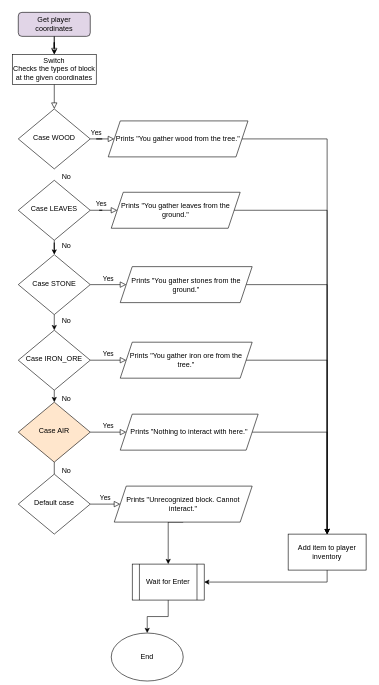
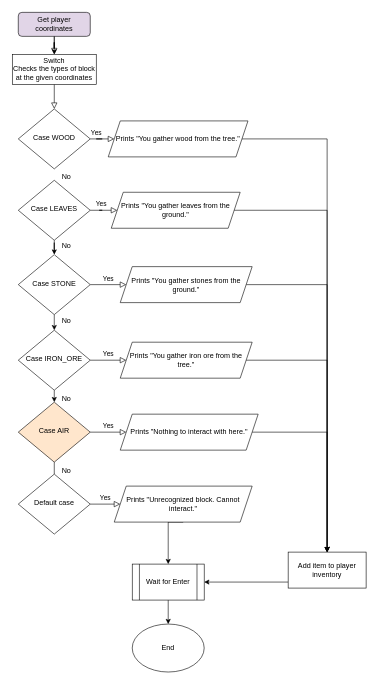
  <mxCell id="0" />
  <mxCell id="1" parent="0" />
  <mxCell id="2" value="" style="rounded=0;html=1;jettySize=auto;orthogonalLoop=1;fontSize=11;endArrow=block;endFill=0;endSize=8;strokeWidth=1;shadow=0;labelBackgroundColor=none;edgeStyle=orthogonalEdgeStyle;" parent="1" source="8" target="6" edge="1"><mxGeometry relative="1" as="geometry" /></mxCell>
  <mxCell id="3" style="edgeStyle=orthogonalEdgeStyle;rounded=0;orthogonalLoop=1;jettySize=auto;html=1;exitX=0.5;exitY=1;exitDx=0;exitDy=0;" edge="1" parent="1" source="4" target="8"><mxGeometry relative="1" as="geometry"><mxPoint x="100" y="80" as="targetPoint" /></mxGeometry></mxCell>
  <mxCell id="4" value="Get player coordinates" style="rounded=1;whiteSpace=wrap;html=1;fontSize=12;glass=0;strokeWidth=1;shadow=0;fillColor=#e1d5e7;" parent="1" vertex="1"><mxGeometry x="30" y="20" width="120" height="40" as="geometry" /></mxCell>
  <mxCell id="5" value="Yes" style="edgeStyle=orthogonalEdgeStyle;rounded=0;html=1;jettySize=auto;orthogonalLoop=1;fontSize=11;endArrow=block;endFill=0;endSize=8;strokeWidth=1;shadow=0;labelBackgroundColor=none;entryX=0;entryY=0.5;entryDx=0;entryDy=0;" parent="1" source="6" target="31" edge="1"><mxGeometry y="10" relative="1" as="geometry"><mxPoint as="offset" /></mxGeometry></mxCell>
  <mxCell id="6" value="Case WOOD" style="rhombus;whiteSpace=wrap;html=1;shadow=0;fontFamily=Helvetica;fontSize=12;align=center;strokeWidth=1;spacing=6;spacingTop=-4;" parent="1" vertex="1"><mxGeometry x="30" y="181" width="120" height="100" as="geometry" /></mxCell>
  <mxCell id="7" value="" style="rounded=0;html=1;jettySize=auto;orthogonalLoop=1;fontSize=11;endArrow=block;endFill=0;endSize=8;strokeWidth=1;shadow=0;labelBackgroundColor=none;edgeStyle=orthogonalEdgeStyle;" edge="1" parent="1" source="4" target="8"><mxGeometry relative="1" as="geometry"><mxPoint x="90" y="60" as="sourcePoint" /><mxPoint x="90" y="120" as="targetPoint" /></mxGeometry></mxCell>
  <mxCell id="8" value="Switch&lt;br&gt;Checks the types of block at the given coordinates" style="rounded=0;whiteSpace=wrap;html=1;" vertex="1" parent="1"><mxGeometry x="20" y="90" width="140" height="50" as="geometry" /></mxCell>
  <mxCell id="9" value="Yes" style="edgeStyle=orthogonalEdgeStyle;rounded=0;html=1;jettySize=auto;orthogonalLoop=1;fontSize=11;endArrow=block;endFill=0;endSize=8;strokeWidth=1;shadow=0;labelBackgroundColor=none;entryX=0;entryY=0.5;entryDx=0;entryDy=0;" edge="1" parent="1" source="11" target="33"><mxGeometry y="10" relative="1" as="geometry"><mxPoint as="offset" /></mxGeometry></mxCell>
  <mxCell id="10" style="edgeStyle=orthogonalEdgeStyle;rounded=0;orthogonalLoop=1;jettySize=auto;html=1;exitX=0.5;exitY=1;exitDx=0;exitDy=0;" edge="1" parent="1" source="11" target="14"><mxGeometry relative="1" as="geometry"><mxPoint x="89.714" y="420" as="targetPoint" /></mxGeometry></mxCell>
  <mxCell id="11" value="Case LEAVES" style="rhombus;whiteSpace=wrap;html=1;shadow=0;fontFamily=Helvetica;fontSize=12;align=center;strokeWidth=1;spacing=6;spacingTop=-4;" vertex="1" parent="1"><mxGeometry x="30" y="300" width="120" height="100" as="geometry" /></mxCell>
  <mxCell id="12" value="Yes" style="edgeStyle=orthogonalEdgeStyle;rounded=0;html=1;jettySize=auto;orthogonalLoop=1;fontSize=11;endArrow=block;endFill=0;endSize=8;strokeWidth=1;shadow=0;labelBackgroundColor=none;entryX=0;entryY=0.5;entryDx=0;entryDy=0;" edge="1" parent="1" source="14" target="35"><mxGeometry y="10" relative="1" as="geometry"><mxPoint as="offset" /></mxGeometry></mxCell>
  <mxCell id="13" style="edgeStyle=orthogonalEdgeStyle;rounded=0;orthogonalLoop=1;jettySize=auto;html=1;exitX=0.5;exitY=1;exitDx=0;exitDy=0;entryX=0.5;entryY=0;entryDx=0;entryDy=0;" edge="1" parent="1" source="14" target="17"><mxGeometry relative="1" as="geometry" /></mxCell>
  <mxCell id="14" value="Case STONE" style="rhombus;whiteSpace=wrap;html=1;shadow=0;fontFamily=Helvetica;fontSize=12;align=center;strokeWidth=1;spacing=6;spacingTop=-4;" vertex="1" parent="1"><mxGeometry x="30" y="424" width="120" height="100" as="geometry" /></mxCell>
  <mxCell id="15" value="Yes" style="edgeStyle=orthogonalEdgeStyle;rounded=0;html=1;jettySize=auto;orthogonalLoop=1;fontSize=11;endArrow=block;endFill=0;endSize=8;strokeWidth=1;shadow=0;labelBackgroundColor=none;entryX=0;entryY=0.5;entryDx=0;entryDy=0;" edge="1" parent="1" source="17" target="37"><mxGeometry y="10" relative="1" as="geometry"><mxPoint as="offset" /></mxGeometry></mxCell>
  <mxCell id="16" style="edgeStyle=orthogonalEdgeStyle;rounded=0;orthogonalLoop=1;jettySize=auto;html=1;exitX=0.5;exitY=1;exitDx=0;exitDy=0;entryX=0.5;entryY=0;entryDx=0;entryDy=0;" edge="1" parent="1" source="17" target="20"><mxGeometry relative="1" as="geometry" /></mxCell>
  <mxCell id="17" value="Case&amp;nbsp;IRON_ORE" style="rhombus;whiteSpace=wrap;html=1;shadow=0;fontFamily=Helvetica;fontSize=12;align=center;strokeWidth=1;spacing=6;spacingTop=-4;" vertex="1" parent="1"><mxGeometry x="30" y="550" width="120" height="100" as="geometry" /></mxCell>
  <mxCell id="18" value="Yes" style="edgeStyle=orthogonalEdgeStyle;rounded=0;html=1;jettySize=auto;orthogonalLoop=1;fontSize=11;endArrow=block;endFill=0;endSize=8;strokeWidth=1;shadow=0;labelBackgroundColor=none;entryX=0;entryY=0.5;entryDx=0;entryDy=0;" edge="1" parent="1" source="20" target="39"><mxGeometry y="10" relative="1" as="geometry"><mxPoint as="offset" /></mxGeometry></mxCell>
  <mxCell id="19" style="edgeStyle=orthogonalEdgeStyle;rounded=0;orthogonalLoop=1;jettySize=auto;html=1;exitX=0.5;exitY=1;exitDx=0;exitDy=0;entryX=0.5;entryY=0;entryDx=0;entryDy=0;endArrow=none;" edge="1" parent="1" source="20" target="22"><mxGeometry relative="1" as="geometry" /></mxCell>
  <mxCell id="20" value="Case AIR" style="rhombus;whiteSpace=wrap;html=1;shadow=0;fontFamily=Helvetica;fontSize=12;align=center;strokeWidth=1;spacing=6;spacingTop=-4;fillColor=#ffe6cc;" vertex="1" parent="1"><mxGeometry x="30" y="670" width="120" height="100" as="geometry" /></mxCell>
  <mxCell id="21" value="Yes" style="edgeStyle=orthogonalEdgeStyle;rounded=0;html=1;jettySize=auto;orthogonalLoop=1;fontSize=11;endArrow=block;endFill=0;endSize=8;strokeWidth=1;shadow=0;labelBackgroundColor=none;entryX=0;entryY=0.5;entryDx=0;entryDy=0;" edge="1" parent="1" source="22" target="41"><mxGeometry y="10" relative="1" as="geometry"><mxPoint as="offset" /></mxGeometry></mxCell>
  <mxCell id="22" value="Default case" style="rhombus;whiteSpace=wrap;html=1;shadow=0;fontFamily=Helvetica;fontSize=12;align=center;strokeWidth=1;spacing=6;spacingTop=-4;" vertex="1" parent="1"><mxGeometry x="30" y="790" width="120" height="100" as="geometry" /></mxCell>
  <mxCell id="23" value="No" style="text;html=1;align=center;verticalAlign=middle;resizable=0;points=[];autosize=1;strokeColor=none;fillColor=none;" vertex="1" parent="1"><mxGeometry x="90" y="280" width="40" height="30" as="geometry" /></mxCell>
  <mxCell id="24" value="No" style="text;html=1;align=center;verticalAlign=middle;resizable=0;points=[];autosize=1;strokeColor=none;fillColor=none;" vertex="1" parent="1"><mxGeometry x="90" y="394" width="40" height="30" as="geometry" /></mxCell>
  <mxCell id="25" value="No" style="text;html=1;align=center;verticalAlign=middle;resizable=0;points=[];autosize=1;strokeColor=none;fillColor=none;" vertex="1" parent="1"><mxGeometry x="90" y="520" width="40" height="30" as="geometry" /></mxCell>
  <mxCell id="26" value="No" style="text;html=1;align=center;verticalAlign=middle;resizable=0;points=[];autosize=1;strokeColor=none;fillColor=none;" vertex="1" parent="1"><mxGeometry x="90" y="650" width="40" height="30" as="geometry" /></mxCell>
  <mxCell id="27" value="No" style="text;html=1;align=center;verticalAlign=middle;resizable=0;points=[];autosize=1;strokeColor=none;fillColor=none;" vertex="1" parent="1"><mxGeometry x="90" y="770" width="40" height="30" as="geometry" /></mxCell>
  <mxCell id="28" style="edgeStyle=orthogonalEdgeStyle;rounded=0;orthogonalLoop=1;jettySize=auto;html=1;exitX=0.5;exitY=1;exitDx=0;exitDy=0;entryX=0.5;entryY=0;entryDx=0;entryDy=0;" edge="1" parent="1" source="29" target="44"><mxGeometry relative="1" as="geometry" /></mxCell>
  <mxCell id="29" value="Wait for Enter" style="shape=process;whiteSpace=wrap;html=1;backgroundOutline=1;" vertex="1" parent="1"><mxGeometry x="220.004" y="940" width="120" height="60" as="geometry" /></mxCell>
  <mxCell id="30" value="" style="edgeStyle=orthogonalEdgeStyle;rounded=0;orthogonalLoop=1;jettySize=auto;html=1;entryX=0.5;entryY=0;entryDx=0;entryDy=0;" edge="1" parent="1" source="31" target="43"><mxGeometry relative="1" as="geometry"><mxPoint x="500" y="231" as="targetPoint" /></mxGeometry></mxCell>
  <mxCell id="31" value="Prints &quot;You gather wood from the tree.&quot;" style="shape=parallelogram;perimeter=parallelogramPerimeter;whiteSpace=wrap;html=1;fixedSize=1;" vertex="1" parent="1"><mxGeometry x="180" y="201" width="233" height="60" as="geometry" /></mxCell>
  <mxCell id="32" style="edgeStyle=orthogonalEdgeStyle;rounded=0;orthogonalLoop=1;jettySize=auto;html=1;exitX=1;exitY=0.5;exitDx=0;exitDy=0;entryX=0.5;entryY=0;entryDx=0;entryDy=0;" edge="1" parent="1" source="33" target="43"><mxGeometry relative="1" as="geometry"><mxPoint x="500" y="350" as="targetPoint" /></mxGeometry></mxCell>
  <mxCell id="33" value="Prints &quot;You gather leaves from the ground.&quot;" style="shape=parallelogram;perimeter=parallelogramPerimeter;whiteSpace=wrap;html=1;fixedSize=1;" vertex="1" parent="1"><mxGeometry x="185" y="320" width="215" height="60" as="geometry" /></mxCell>
  <mxCell id="34" style="edgeStyle=orthogonalEdgeStyle;rounded=0;orthogonalLoop=1;jettySize=auto;html=1;exitX=1;exitY=0.5;exitDx=0;exitDy=0;entryX=0.5;entryY=0;entryDx=0;entryDy=0;" edge="1" parent="1" source="35" target="43"><mxGeometry relative="1" as="geometry"><mxPoint x="500" y="474" as="targetPoint" /></mxGeometry></mxCell>
  <mxCell id="35" value="Prints &quot;You gather stones from the ground.&quot;" style="shape=parallelogram;perimeter=parallelogramPerimeter;whiteSpace=wrap;html=1;fixedSize=1;" vertex="1" parent="1"><mxGeometry x="200" y="444" width="220" height="60" as="geometry" /></mxCell>
  <mxCell id="36" style="edgeStyle=orthogonalEdgeStyle;rounded=0;orthogonalLoop=1;jettySize=auto;html=1;exitX=1;exitY=0.5;exitDx=0;exitDy=0;entryX=0.5;entryY=0;entryDx=0;entryDy=0;" edge="1" parent="1" source="37" target="43"><mxGeometry relative="1" as="geometry"><mxPoint x="500" y="600" as="targetPoint" /></mxGeometry></mxCell>
  <mxCell id="37" value="Prints &quot;You gather iron ore from the tree.&quot;" style="shape=parallelogram;perimeter=parallelogramPerimeter;whiteSpace=wrap;html=1;fixedSize=1;" vertex="1" parent="1"><mxGeometry x="200" y="570" width="220" height="60" as="geometry" /></mxCell>
  <mxCell id="38" style="edgeStyle=orthogonalEdgeStyle;rounded=0;orthogonalLoop=1;jettySize=auto;html=1;exitX=1;exitY=0.5;exitDx=0;exitDy=0;entryX=0.5;entryY=0;entryDx=0;entryDy=0;" edge="1" parent="1" source="39" target="43"><mxGeometry relative="1" as="geometry" /></mxCell>
  <mxCell id="39" value="Prints &quot;Nothing to interact with here.&quot;" style="shape=parallelogram;perimeter=parallelogramPerimeter;whiteSpace=wrap;html=1;fixedSize=1;" vertex="1" parent="1"><mxGeometry x="200" y="690" width="230" height="60" as="geometry" /></mxCell>
  <mxCell id="40" style="edgeStyle=orthogonalEdgeStyle;rounded=0;orthogonalLoop=1;jettySize=auto;html=1;exitX=0.5;exitY=1;exitDx=0;exitDy=0;entryX=0.5;entryY=0;entryDx=0;entryDy=0;" edge="1" parent="1" source="41" target="29"><mxGeometry relative="1" as="geometry"><Array as="points"><mxPoint x="280" y="870" /></Array></mxGeometry></mxCell>
  <mxCell id="41" value="Prints &quot;Unrecognized block. Cannot interact.&quot;" style="shape=parallelogram;perimeter=parallelogramPerimeter;whiteSpace=wrap;html=1;fixedSize=1;" vertex="1" parent="1"><mxGeometry x="190" y="810" width="230" height="60" as="geometry" /></mxCell>
  <mxCell id="42" style="edgeStyle=orthogonalEdgeStyle;rounded=0;orthogonalLoop=1;jettySize=auto;html=1;entryX=1;entryY=0.5;entryDx=0;entryDy=0;" edge="1" parent="1" source="43" target="29"><mxGeometry relative="1" as="geometry"><Array as="points"><mxPoint x="545" y="970" /></Array></mxGeometry></mxCell>
- <mxCell id="43" value="Add item to player inventory" style="whiteSpace=wrap;html=1;" vertex="1" parent="1"><mxGeometry x="480" y="890" width="130" height="60" as="geometry" /></mxCell>
- <mxCell id="44" value="End" style="ellipse;whiteSpace=wrap;html=1;" vertex="1" parent="1"><mxGeometry x="185" y="1055" width="120" height="80" as="geometry" /></mxCell>
+ <mxCell id="43" value="Add item to player inventory" style="whiteSpace=wrap;html=1;" vertex="1" parent="1"><mxGeometry x="480" y="920" width="130" height="60" as="geometry" /></mxCell>
+ <mxCell id="44" value="End" style="ellipse;whiteSpace=wrap;html=1;" vertex="1" parent="1"><mxGeometry x="220" y="1040" width="120" height="80" as="geometry" /></mxCell>
